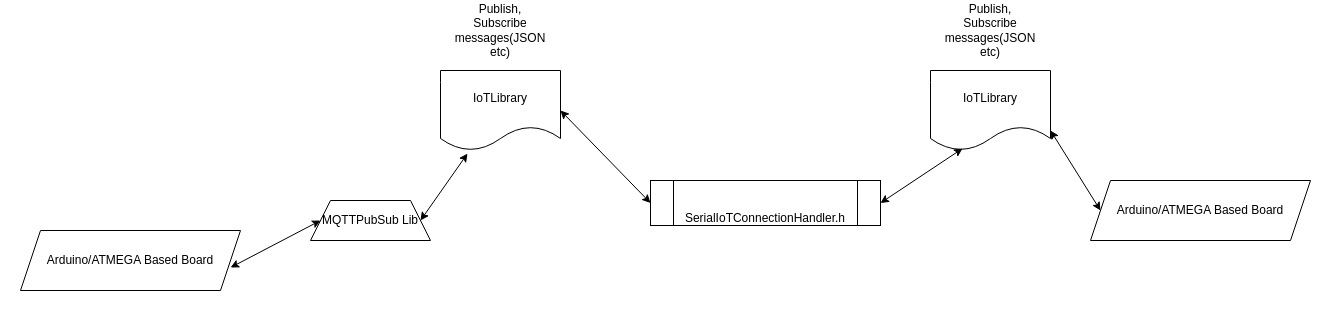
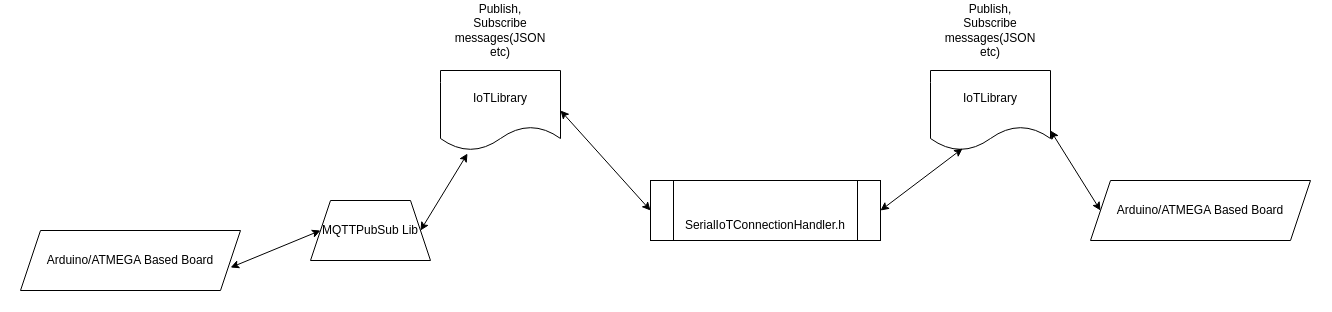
  <mxCell id="0" />
  <mxCell id="1" parent="0" />
- <mxCell id="2" value="&lt;br/&gt;&lt;br/&gt;&lt;p style=&quot;margin-top: 0px ; margin-bottom: 0px ; margin-left: 0px ; margin-right: 0px ; text-indent: 0px&quot;&gt;SerialIoTConnectionHandler.h&lt;/p&gt;" style="shape=process;whiteSpace=wrap;html=1;backgroundOutline=1;" vertex="1" parent="1"><mxGeometry x="650" y="180" width="230" height="45" as="geometry" /></mxCell>
+ <mxCell id="2" value="&lt;br/&gt;&lt;br/&gt;&lt;p style=&quot;margin-top: 0px ; margin-bottom: 0px ; margin-left: 0px ; margin-right: 0px ; text-indent: 0px&quot;&gt;SerialIoTConnectionHandler.h&lt;/p&gt;" style="shape=process;whiteSpace=wrap;html=1;backgroundOutline=1;" vertex="1" parent="1"><mxGeometry x="650" y="180" width="230" height="60" as="geometry" /></mxCell>
  <mxCell id="3" value="Arduino/ATMEGA Based Board" style="shape=parallelogram;perimeter=parallelogramPerimeter;whiteSpace=wrap;html=1;fixedSize=1;" vertex="1" parent="1"><mxGeometry x="1090" y="180" width="220" height="60" as="geometry" /></mxCell>
  <mxCell id="4" value="IoTLibrary" style="shape=document;whiteSpace=wrap;html=1;boundedLbl=1;" vertex="1" parent="1"><mxGeometry x="930" y="70" width="120" height="80" as="geometry" /></mxCell>
  <mxCell id="5" value="" style="endArrow=classic;startArrow=classic;html=1;exitX=1;exitY=0.5;exitDx=0;exitDy=0;entryX=0.267;entryY=0.975;entryDx=0;entryDy=0;entryPerimeter=0;" edge="1" parent="1" source="2" target="4"><mxGeometry width="50" height="50" relative="1" as="geometry"><mxPoint x="900" y="240" as="sourcePoint" /><mxPoint x="950" y="190" as="targetPoint" /></mxGeometry></mxCell>
  <mxCell id="6" value="" style="endArrow=classic;startArrow=classic;html=1;entryX=1;entryY=0.75;entryDx=0;entryDy=0;exitX=0;exitY=0.5;exitDx=0;exitDy=0;" edge="1" parent="1" source="3" target="4"><mxGeometry width="50" height="50" relative="1" as="geometry"><mxPoint x="900" y="240" as="sourcePoint" /><mxPoint x="950" y="190" as="targetPoint" /></mxGeometry></mxCell>
  <mxCell id="7" value="IoTLibrary" style="shape=document;whiteSpace=wrap;html=1;boundedLbl=1;" vertex="1" parent="1"><mxGeometry x="440" y="70" width="120" height="80" as="geometry" /></mxCell>
  <mxCell id="8" value="Arduino/ATMEGA Based Board" style="shape=parallelogram;perimeter=parallelogramPerimeter;whiteSpace=wrap;html=1;fixedSize=1;" vertex="1" parent="1"><mxGeometry x="20" y="230" width="220" height="60" as="geometry" /></mxCell>
  <mxCell id="9" value="" style="endArrow=classic;startArrow=classic;html=1;entryX=0;entryY=0.5;entryDx=0;entryDy=0;exitX=1;exitY=0.5;exitDx=0;exitDy=0;" edge="1" parent="1" source="7" target="2"><mxGeometry width="50" height="50" relative="1" as="geometry"><mxPoint x="510" y="300" as="sourcePoint" /><mxPoint x="560" y="250" as="targetPoint" /></mxGeometry></mxCell>
- <mxCell id="10" value="MQTTPubSub Lib" style="shape=trapezoid;perimeter=trapezoidPerimeter;whiteSpace=wrap;html=1;fixedSize=1;" vertex="1" parent="1"><mxGeometry x="310" y="200" width="120" height="40" as="geometry" /></mxCell>
+ <mxCell id="10" value="MQTTPubSub Lib" style="shape=trapezoid;perimeter=trapezoidPerimeter;whiteSpace=wrap;html=1;fixedSize=1;" vertex="1" parent="1"><mxGeometry x="310" y="200" width="120" height="60" as="geometry" /></mxCell>
  <mxCell id="11" value="" style="endArrow=classic;startArrow=classic;html=1;exitX=0.955;exitY=0.617;exitDx=0;exitDy=0;exitPerimeter=0;entryX=0;entryY=0.5;entryDx=0;entryDy=0;" edge="1" parent="1" source="8" target="10"><mxGeometry width="50" height="50" relative="1" as="geometry"><mxPoint x="510" y="300" as="sourcePoint" /><mxPoint x="560" y="250" as="targetPoint" /></mxGeometry></mxCell>
  <mxCell id="12" value="" style="endArrow=classic;startArrow=classic;html=1;entryX=0.225;entryY=1.038;entryDx=0;entryDy=0;entryPerimeter=0;exitX=1;exitY=0.5;exitDx=0;exitDy=0;" edge="1" parent="1" source="10" target="7"><mxGeometry width="50" height="50" relative="1" as="geometry"><mxPoint x="510" y="300" as="sourcePoint" /><mxPoint x="560" y="250" as="targetPoint" /></mxGeometry></mxCell>
  <mxCell id="13" value="Publish, Subscribe messages(JSON etc)" style="text;html=1;strokeColor=none;fillColor=none;align=center;verticalAlign=middle;whiteSpace=wrap;rounded=0;" vertex="1" parent="1"><mxGeometry x="970" y="20" width="40" height="20" as="geometry" /></mxCell>
  <mxCell id="14" value="Publish, Subscribe messages(JSON etc)" style="text;html=1;strokeColor=none;fillColor=none;align=center;verticalAlign=middle;whiteSpace=wrap;rounded=0;" vertex="1" parent="1"><mxGeometry x="480" y="20" width="40" height="20" as="geometry" /></mxCell>
